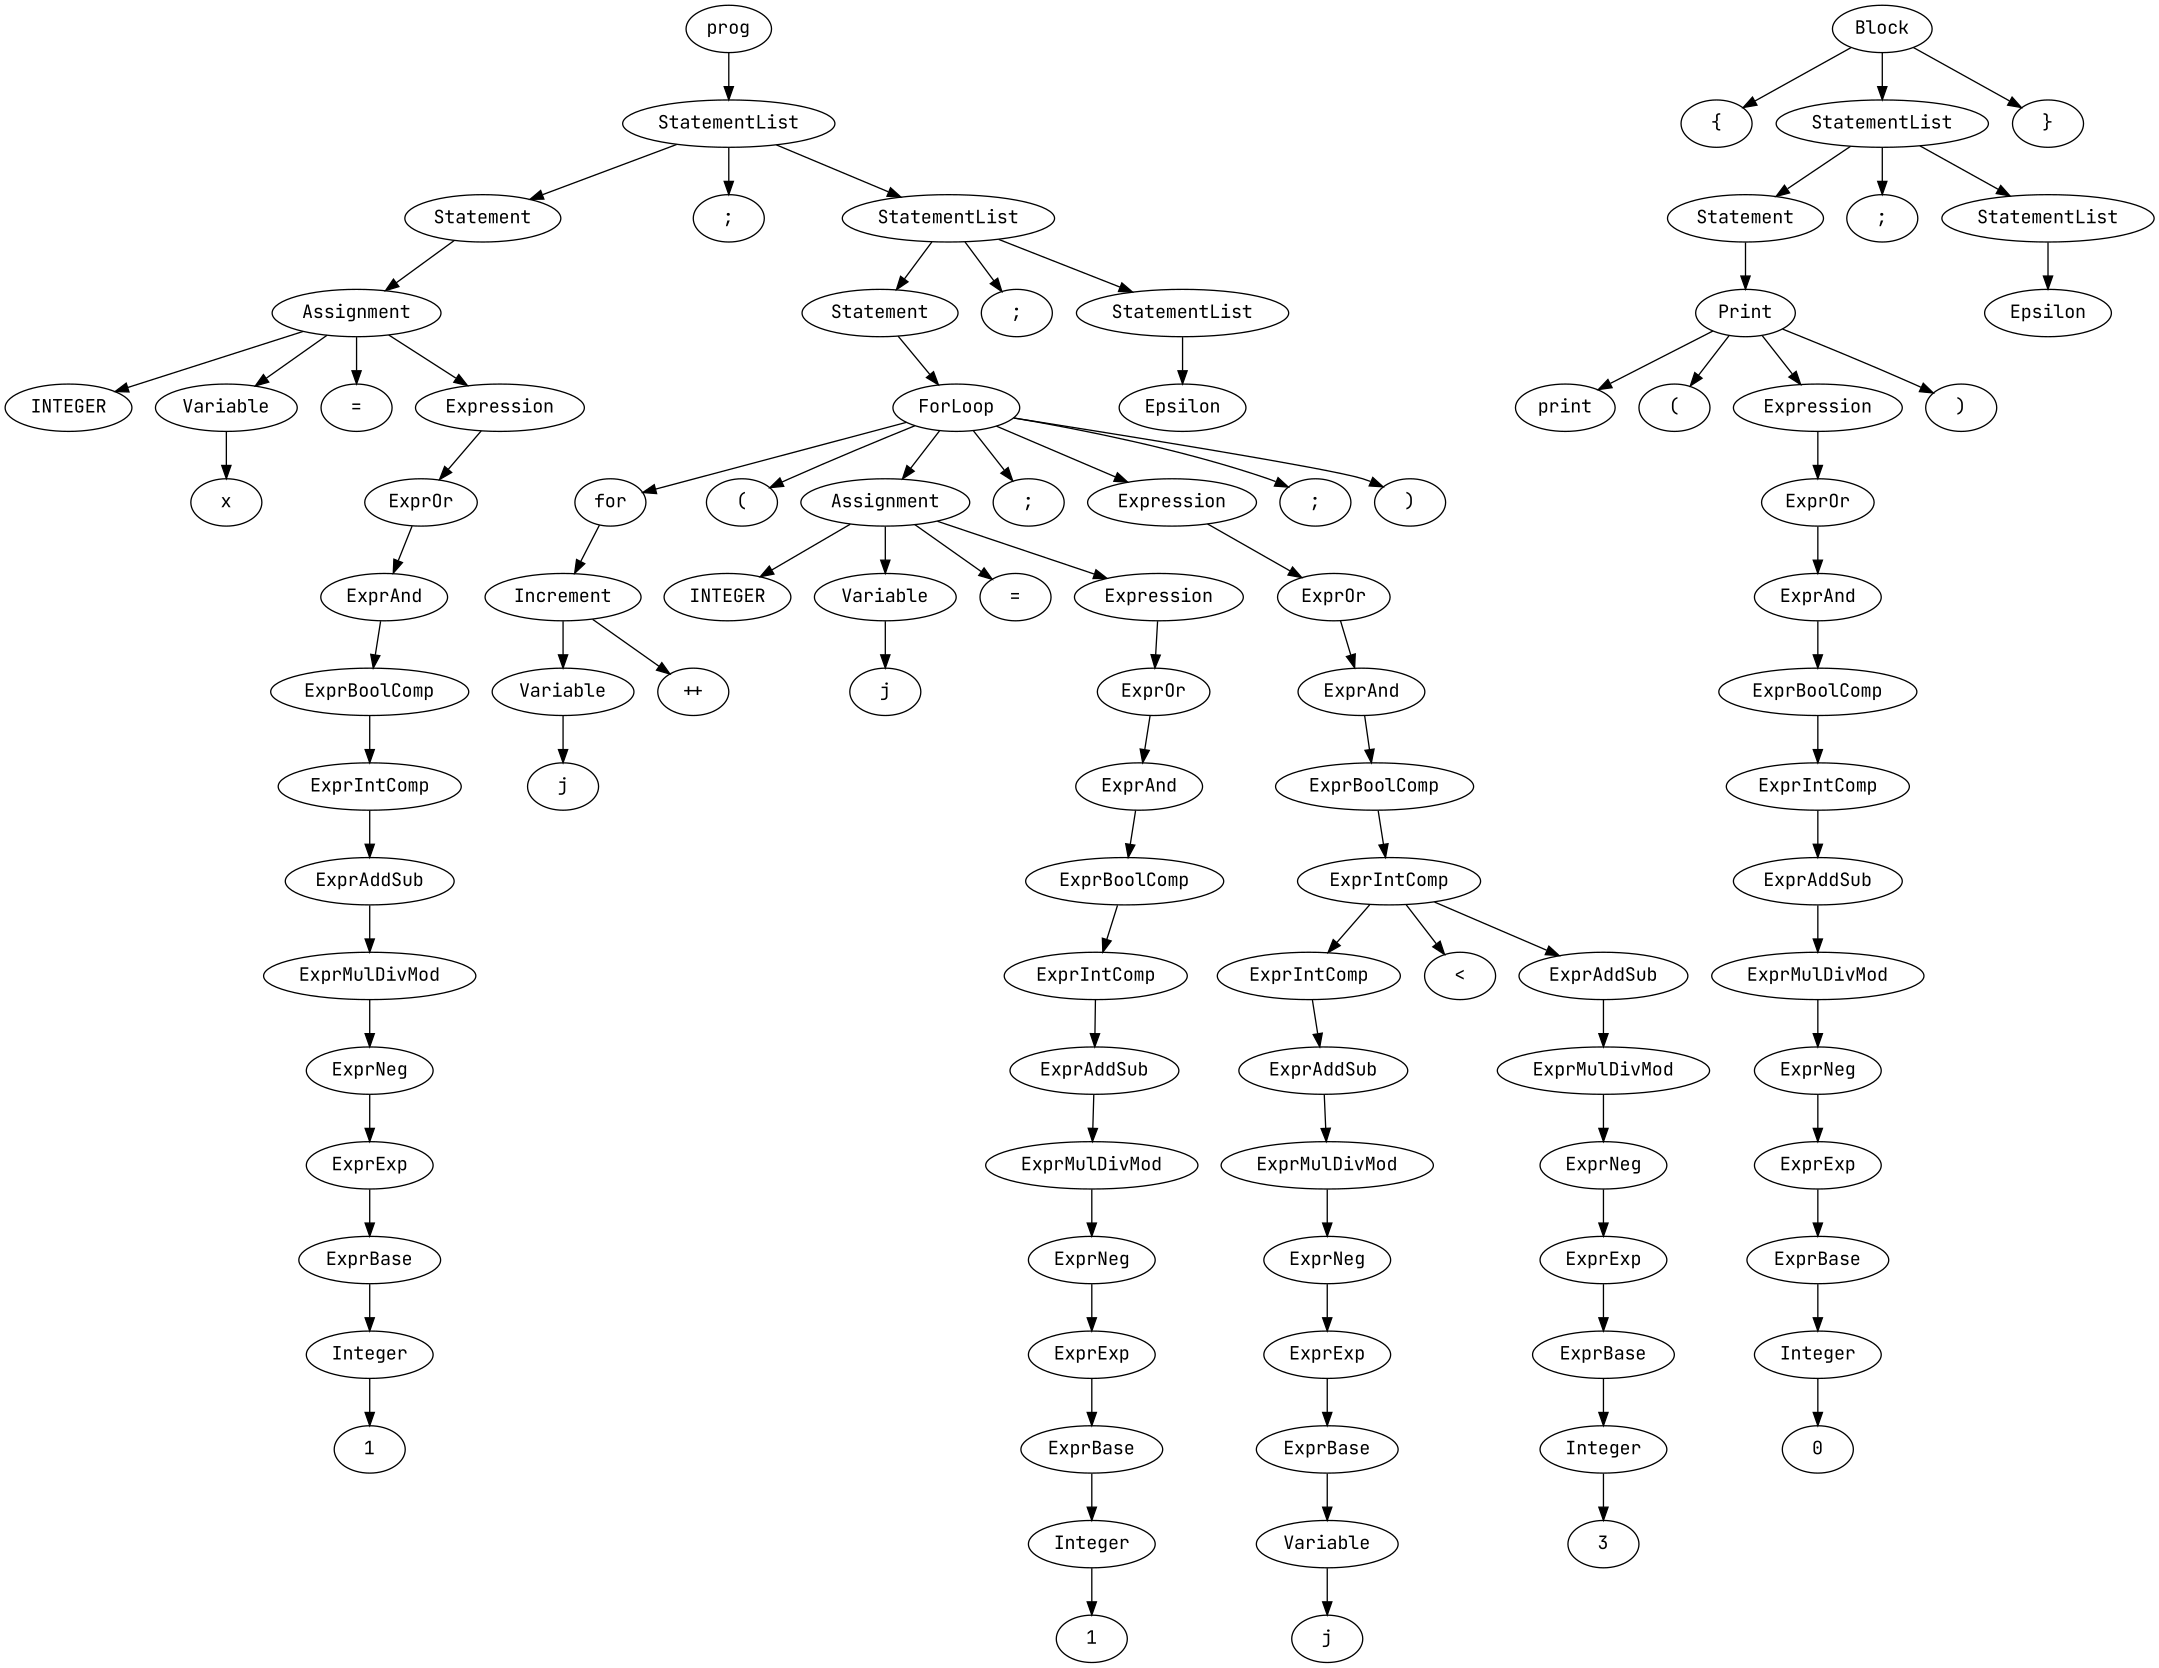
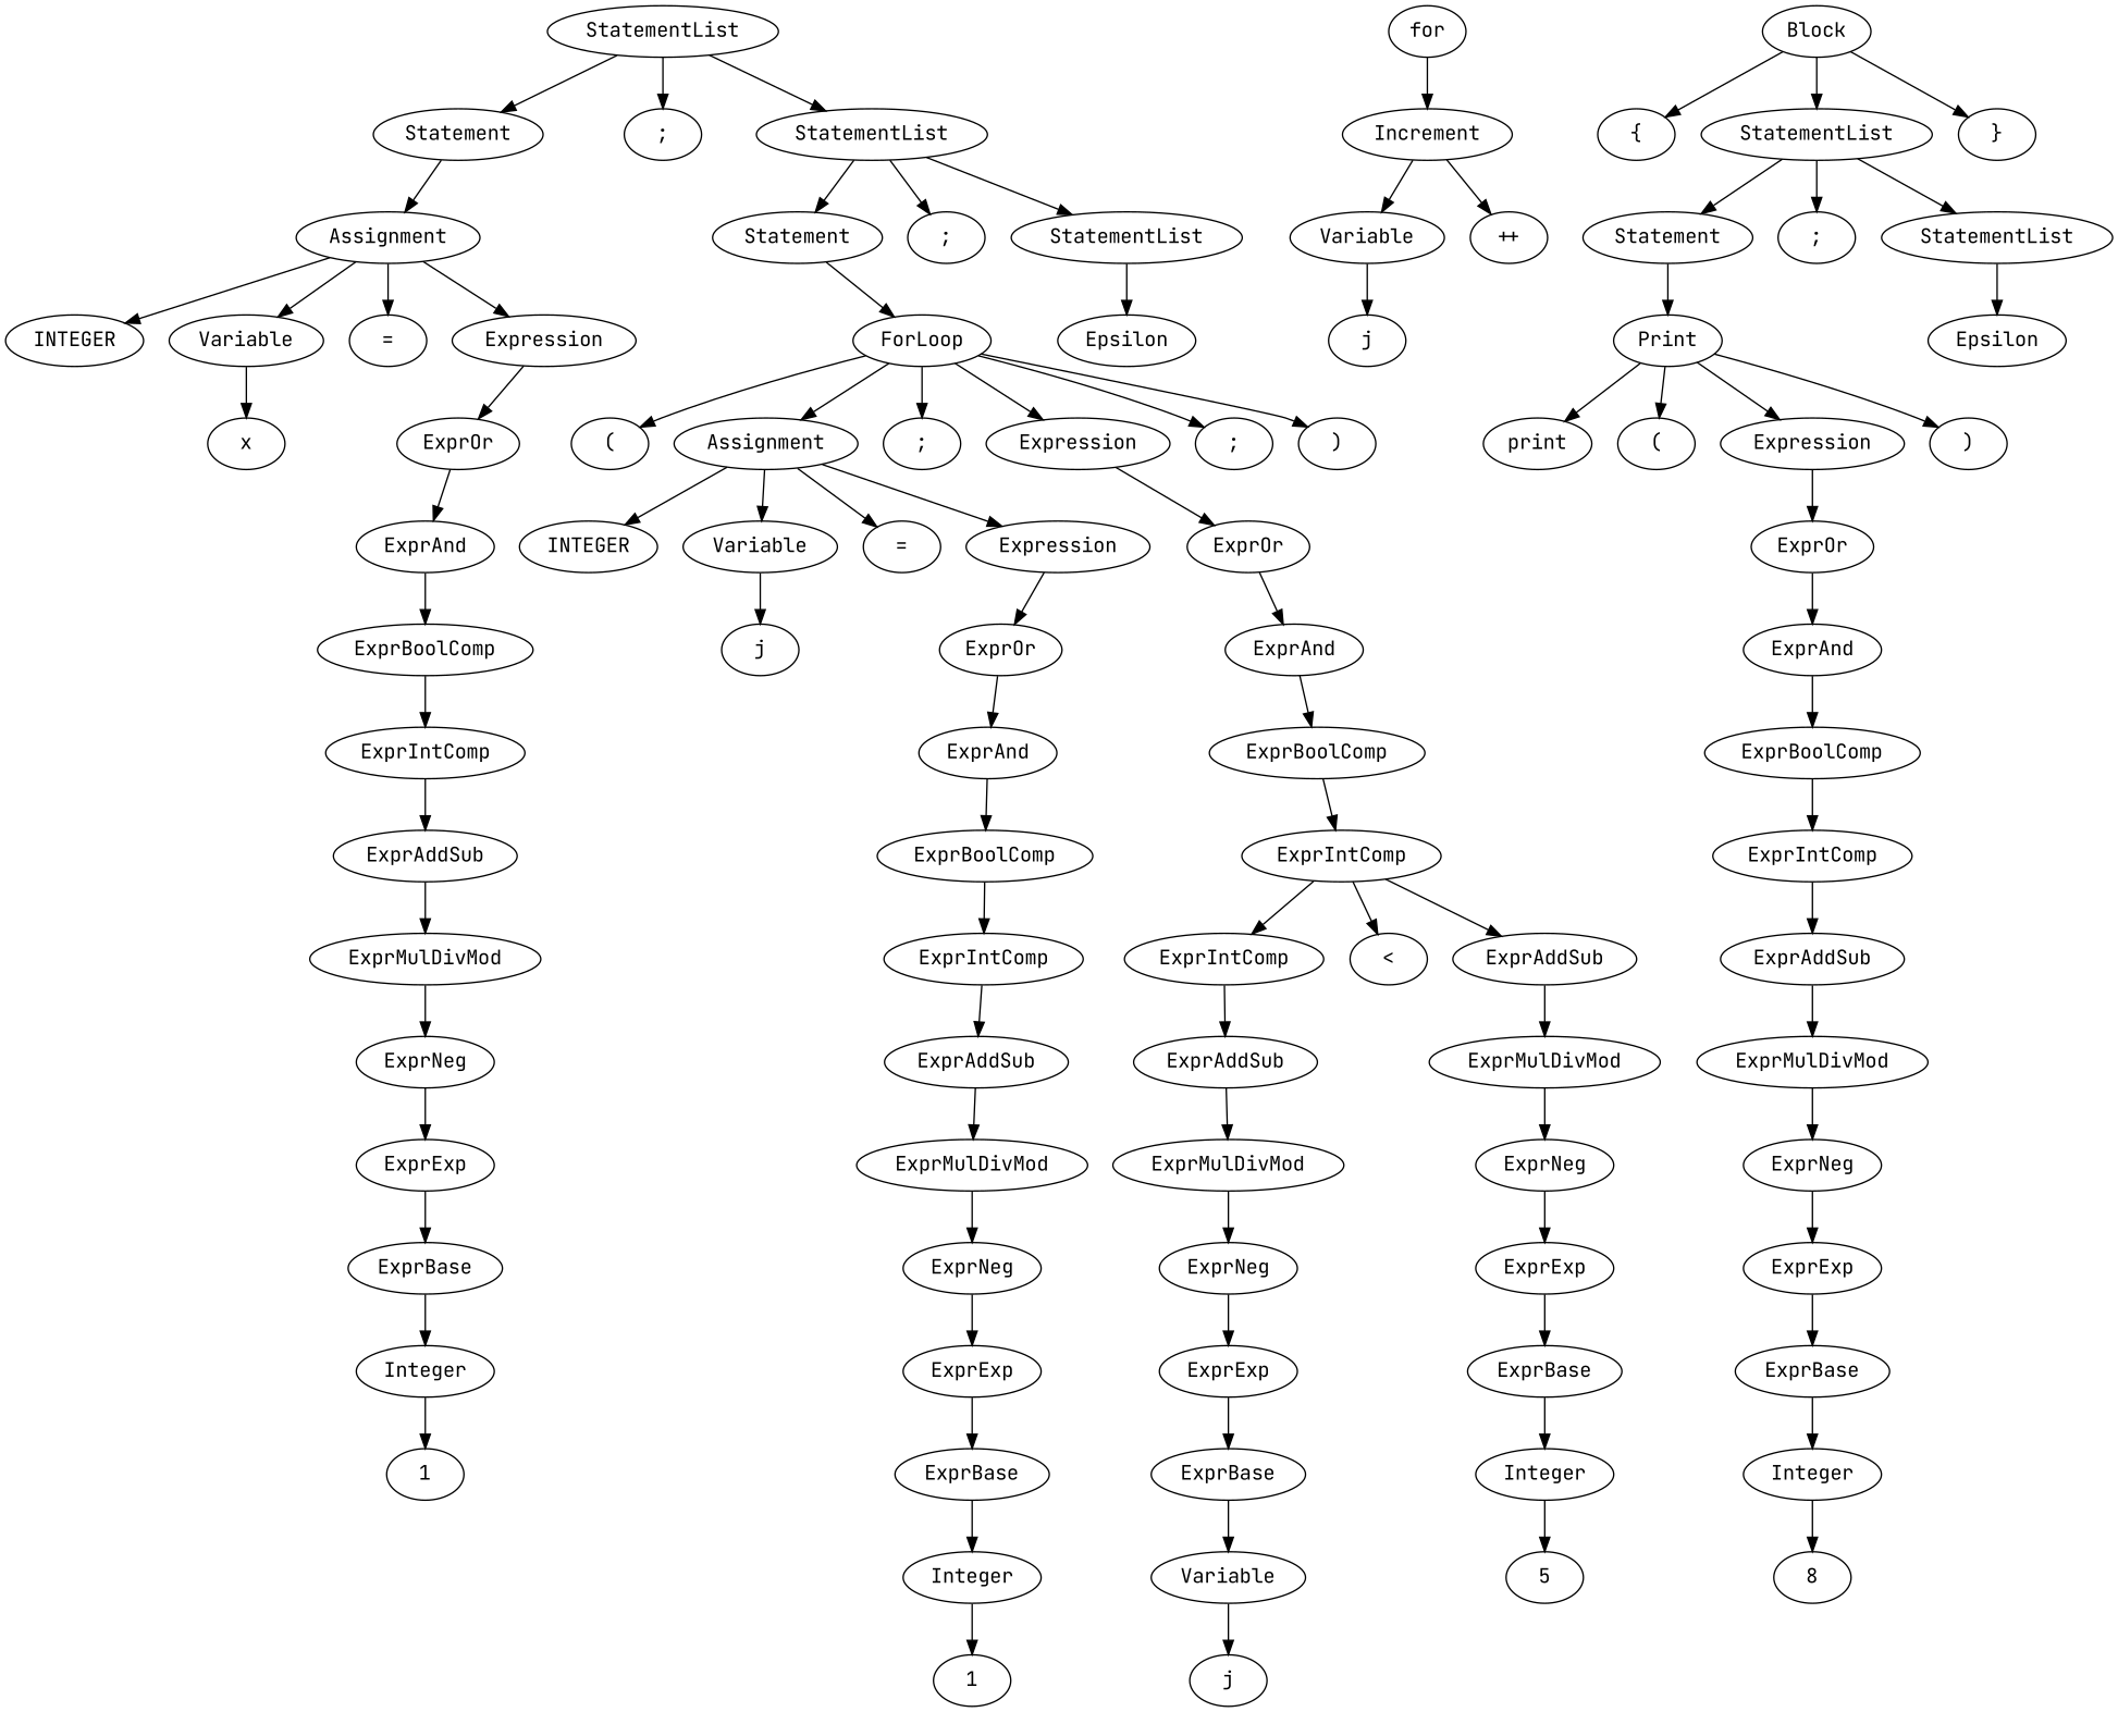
  digraph {
    fontname="JetBrains Mono"
    node [fontname="JetBrains Mono"]
    edge [fontname="JetBrains Mono"]
-   n1 [label=prog]
    n2 [label=StatementList]
    n3 [label=Statement]
    n4 [label=";"]
    n5 [label=StatementList]
    n6 [label=Assignment]
    n7 [label=Statement]
    n8 [label=";"]
    n9 [label=StatementList]
    n10 [label=INTEGER]
    n11 [label=Variable]
    n12 [label="="]
    n13 [label=Expression]
    n14 [label=x]
    n15 [label=ExprOr]
    n16 [label=ExprAnd]
    n17 [label=ExprBoolComp]
    n18 [label=ExprIntComp]
    n19 [label=ExprAddSub]
    n20 [label=ExprMulDivMod]
    n21 [label=ExprNeg]
    n22 [label=ExprExp]
    n23 [label=ExprBase]
    n24 [label=Integer]
    n25 [label=1]
    n26 [label=ForLoop]
    n27 [label=Epsilon]
    n28 [label=for]
    n29 [label="("]
    n30 [label=Assignment]
    n31 [label=";"]
    n32 [label=Expression]
    n33 [label=";"]
    n34 [label=")"]
    n35 [label=Increment]
    n36 [label=INTEGER]
    n37 [label=Variable]
    n38 [label="="]
    n39 [label=Expression]
    n40 [label=ExprOr]
    n41 [label=Variable]
    n42 [label="++"]
    n43 [label=Block]
    n44 [label="{"]
    n45 [label=StatementList]
    n46 [label="}"]
    n47 [label=j]
    n48 [label=ExprOr]
    n49 [label=ExprAnd]
    n50 [label=ExprBoolComp]
    n51 [label=ExprIntComp]
    n52 [label=ExprAddSub]
    n53 [label=ExprMulDivMod]
    n54 [label=ExprNeg]
    n55 [label=ExprExp]
    n56 [label=ExprBase]
    n57 [label=Integer]
    n58 [label=1]
    n59 [label=ExprAnd]
    n60 [label=ExprBoolComp]
    n61 [label=ExprIntComp]
    n62 [label=ExprIntComp]
    n63 [label="<"]
    n64 [label=ExprAddSub]
    n65 [label=ExprAddSub]
    n66 [label=ExprMulDivMod]
    n67 [label=ExprMulDivMod]
    n68 [label=ExprNeg]
    n69 [label=ExprExp]
    n70 [label=ExprBase]
    n71 [label=Variable]
    n72 [label=j]
    n73 [label=ExprNeg]
    n74 [label=ExprExp]
    n75 [label=ExprBase]
    n76 [label=Integer]
-   n77 [label=3]
+   n77 [label=5]
    n78 [label=j]
    n79 [label=Statement]
    n80 [label=";"]
    n81 [label=StatementList]
    n82 [label=Print]
    n83 [label=Epsilon]
    n84 [label=print]
    n85 [label="("]
    n86 [label=Expression]
    n87 [label=")"]
    n88 [label=ExprOr]
    n89 [label=ExprAnd]
    n90 [label=ExprBoolComp]
    n91 [label=ExprIntComp]
    n92 [label=ExprAddSub]
    n93 [label=ExprMulDivMod]
    n94 [label=ExprNeg]
    n95 [label=ExprExp]
    n96 [label=ExprBase]
    n97 [label=Integer]
-   n98 [label=0]
-   n1 -> n2
+   n98 [label=8]
    n2 -> n3
    n2 -> n4
    n2 -> n5
    n3 -> n6
    n5 -> n7
    n5 -> n8
    n5 -> n9
    n6 -> n10
    n6 -> n11
    n6 -> n12
    n6 -> n13
    n7 -> n26
    n9 -> n27
    n11 -> n14
    n13 -> n15
    n15 -> n16
    n16 -> n17
    n17 -> n18
    n18 -> n19
    n19 -> n20
    n20 -> n21
    n21 -> n22
    n22 -> n23
    n23 -> n24
    n24 -> n25
-   n26 -> n28
    n26 -> n29
    n26 -> n30
    n26 -> n31
    n26 -> n32
    n26 -> n33
    n26 -> n34
    n28 -> n35
    n30 -> n36
    n30 -> n37
    n30 -> n38
    n30 -> n39
    n32 -> n40
    n35 -> n41
    n35 -> n42
    n37 -> n47
    n39 -> n48
    n40 -> n59
    n41 -> n78
    n43 -> n44
    n43 -> n45
    n43 -> n46
    n45 -> n79
    n45 -> n80
    n45 -> n81
    n48 -> n49
    n49 -> n50
    n50 -> n51
    n51 -> n52
    n52 -> n53
    n53 -> n54
    n54 -> n55
    n55 -> n56
    n56 -> n57
    n57 -> n58
    n59 -> n60
    n60 -> n61
    n61 -> n62
    n61 -> n63
    n61 -> n64
    n62 -> n65
    n64 -> n66
    n65 -> n67
    n66 -> n73
    n67 -> n68
    n68 -> n69
    n69 -> n70
    n70 -> n71
    n71 -> n72
    n73 -> n74
    n74 -> n75
    n75 -> n76
    n76 -> n77
    n79 -> n82
    n81 -> n83
    n82 -> n84
    n82 -> n85
    n82 -> n86
    n82 -> n87
    n86 -> n88
    n88 -> n89
    n89 -> n90
    n90 -> n91
    n91 -> n92
    n92 -> n93
    n93 -> n94
    n94 -> n95
    n95 -> n96
    n96 -> n97
    n97 -> n98
  }
